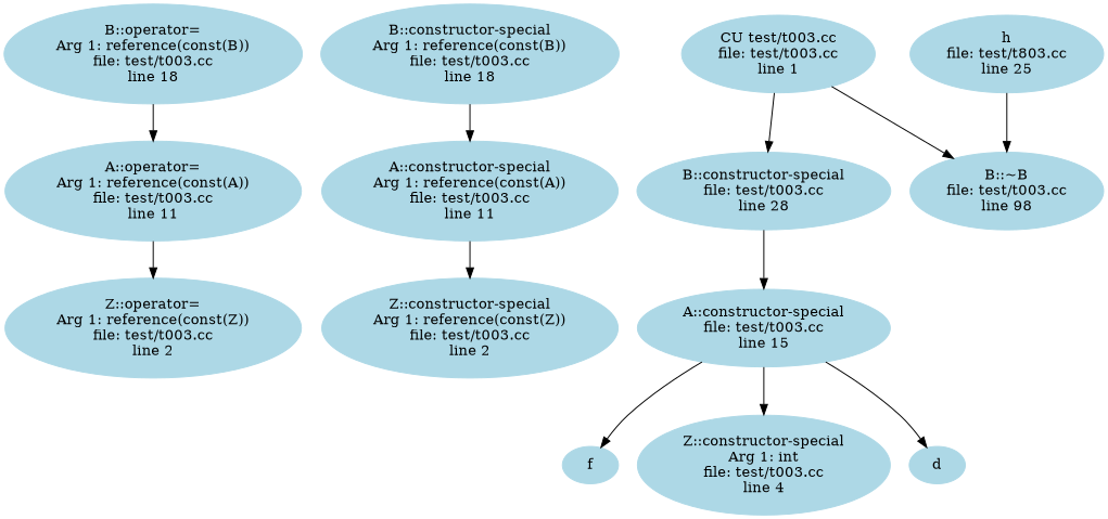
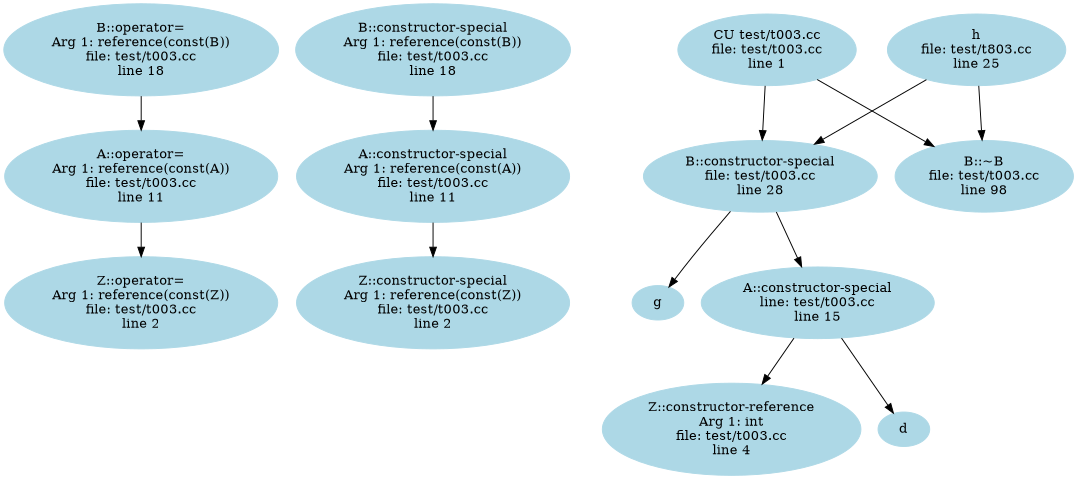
  digraph {
    node [color=lightblue style=filled]
    edge [arrowtail=odot]
    n1 [label="Z::operator=\nArg 1: reference(const(Z))\nfile: test/t003.cc\nline 2"]
    n2 [label="A::operator=\nArg 1: reference(const(A))\nfile: test/t003.cc\nline 11"]
    n3 [label="B::operator=\nArg 1: reference(const(B))\nfile: test/t003.cc\nline 18"]
    n4 [label="Z::constructor-special\nArg 1: reference(const(Z))\nfile: test/t003.cc\nline 2"]
    n5 [label="A::constructor-special\nArg 1: reference(const(A))\nfile: test/t003.cc\nline 11"]
    n6 [label="B::constructor-special\nArg 1: reference(const(B))\nfile: test/t003.cc\nline 18"]
-   n8 [label=f]
-   n9 [label="Z::constructor-special\nArg 1: int\nfile: test/t003.cc\nline 4"]
+   n7 [label=g]
+   n9 [label="Z::constructor-reference\nArg 1: int\nfile: test/t003.cc\nline 4"]
    n10 [label=d]
-   n11 [label="A::constructor-special\nfile: test/t003.cc\nline 15"]
+   n11 [label="A::constructor-special\nline: test/t003.cc\nline 15"]
    n12 [label="B::constructor-special\nfile: test/t003.cc\nline 28"]
    n13 [label="B::~B\nfile: test/t003.cc\nline 98"]
    n14 [label="CU test/t003.cc\nfile: test/t003.cc\nline 1"]
    n15 [label="h\nfile: test/t803.cc\nline 25"]
    n2 -> n1
    n3 -> n2
    n5 -> n4
    n6 -> n5
-   n11 -> n8
    n11 -> n9
    n11 -> n10
+   n12 -> n7
    n12 -> n11
    n14 -> n12
    n14 -> n13
+   n15 -> n12
    n15 -> n13
  }
